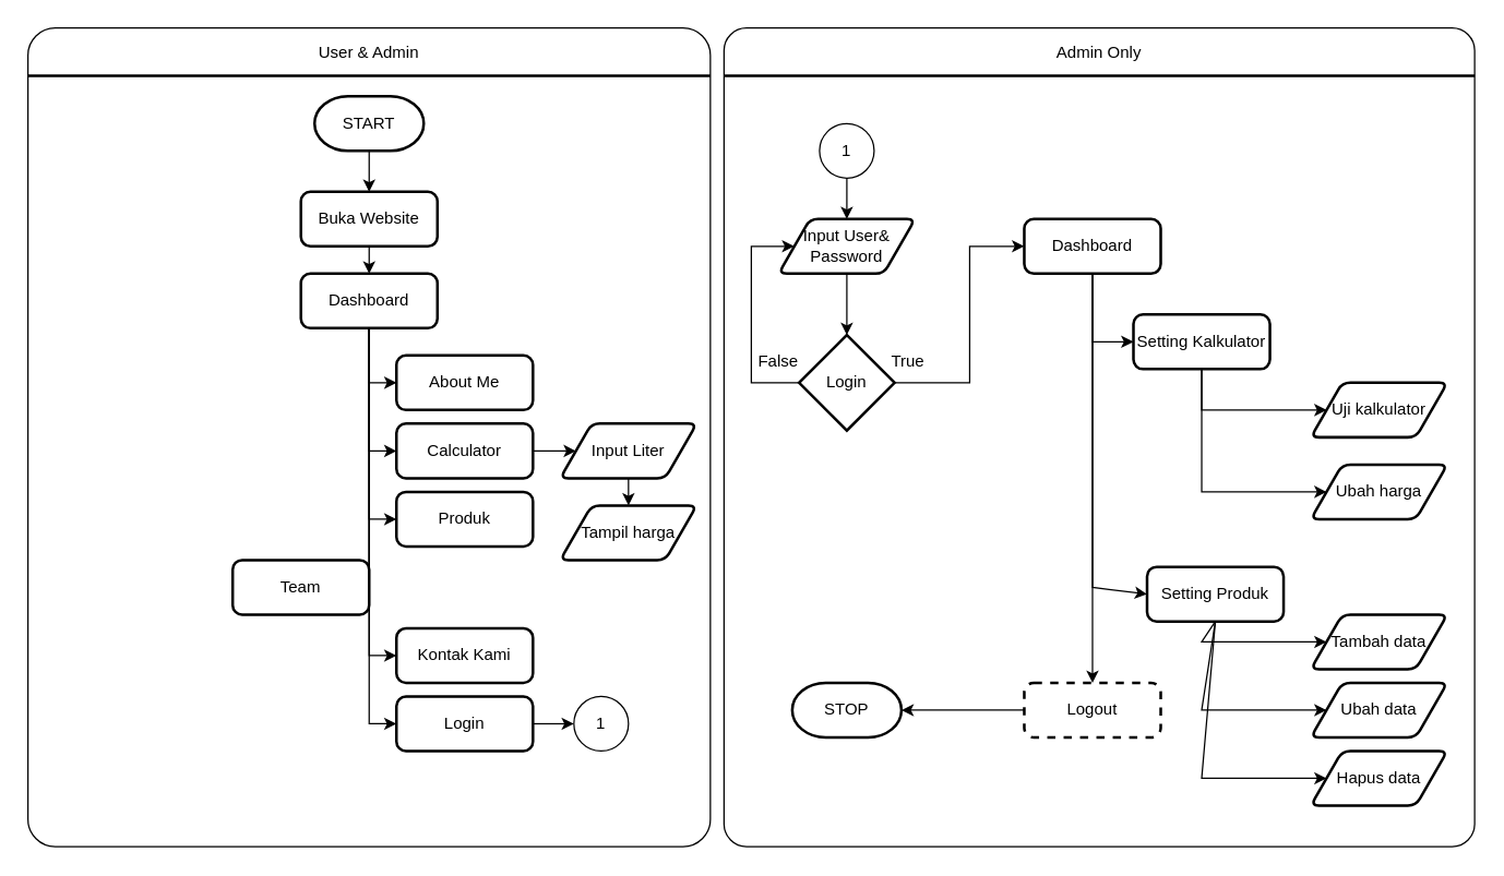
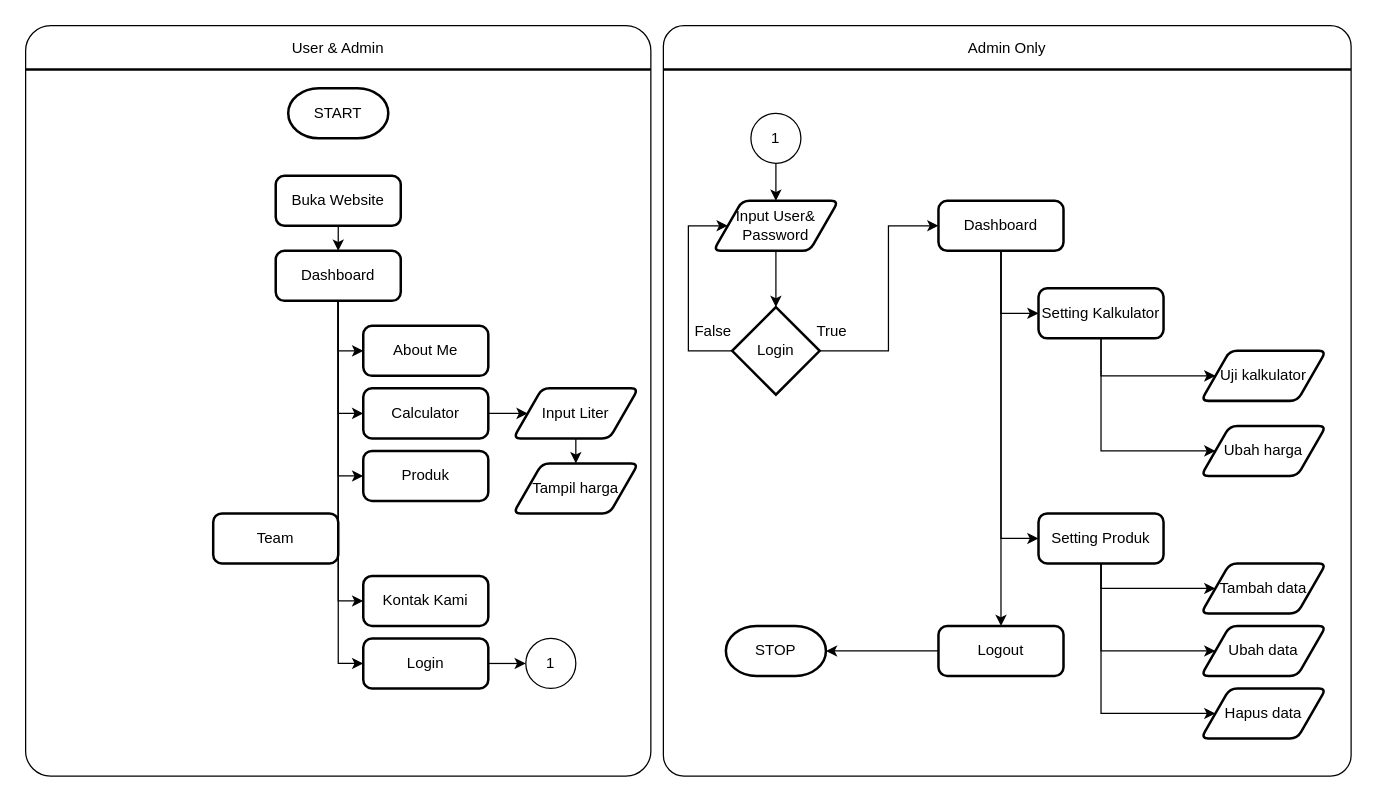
  <mxCell id="0" />
  <mxCell id="1" parent="0" />
  <mxCell id="2" value="" style="whiteSpace=wrap;html=1;fontSize=12;rounded=1;arcSize=3;" vertex="1" parent="1"><mxGeometry x="530" y="20" width="550" height="600" as="geometry" /></mxCell>
  <mxCell id="3" value="" style="whiteSpace=wrap;html=1;fontSize=12;rounded=1;arcSize=4;" vertex="1" parent="1"><mxGeometry y="20" width="500" height="600" as="geometry" x="20" /></mxCell>
  <mxCell id="4" value="" style="line;strokeWidth=2;html=1;rounded=1;fontSize=12;" vertex="1" parent="1"><mxGeometry x="530" y="50" width="550" height="10" as="geometry" /></mxCell>
  <mxCell id="5" value="" style="line;strokeWidth=2;html=1;rounded=1;fontSize=12;" vertex="1" parent="1"><mxGeometry y="50" width="500" height="10" as="geometry" x="20" /></mxCell>
  <mxCell id="6" value="User &amp;amp; Admin" style="text;html=1;strokeColor=none;fillColor=none;align=center;verticalAlign=middle;whiteSpace=wrap;rounded=0;fontSize=12;" vertex="1" parent="1"><mxGeometry x="215" y="23" width="110" height="30" as="geometry" /></mxCell>
  <mxCell id="7" value="Admin Only" style="text;html=1;strokeColor=none;fillColor=none;align=center;verticalAlign=middle;whiteSpace=wrap;rounded=0;fontSize=12;" vertex="1" parent="1"><mxGeometry x="750" y="23" width="110" height="30" as="geometry" /></mxCell>
- <mxCell id="8" style="edgeStyle=none;rounded=0;orthogonalLoop=1;jettySize=auto;html=1;fontSize=12;entryX=0.5;entryY=0;entryDx=0;entryDy=0;" edge="1" parent="1" source="9" target="11"><mxGeometry relative="1" as="geometry" /></mxCell>
  <mxCell id="9" value="START" style="strokeWidth=2;html=1;shape=mxgraph.flowchart.terminator;whiteSpace=wrap;rounded=1;fontSize=12;" vertex="1" parent="1"><mxGeometry x="230" y="70" width="80" height="40" as="geometry" /></mxCell>
  <mxCell id="10" value="" style="edgeStyle=none;rounded=0;orthogonalLoop=1;jettySize=auto;html=1;fontSize=12;entryX=0.5;entryY=0;entryDx=0;entryDy=0;" edge="1" parent="1" source="11" target="18"><mxGeometry relative="1" as="geometry" /></mxCell>
  <mxCell id="11" value="Buka Website" style="rounded=1;whiteSpace=wrap;html=1;absoluteArcSize=1;arcSize=14;strokeWidth=2;fontSize=12;" vertex="1" parent="1"><mxGeometry x="220" y="140" width="100" height="40" as="geometry" /></mxCell>
  <mxCell id="12" style="edgeStyle=none;rounded=0;orthogonalLoop=1;jettySize=auto;html=1;exitX=0.5;exitY=1;exitDx=0;exitDy=0;entryX=0;entryY=0.5;entryDx=0;entryDy=0;fontSize=12;" edge="1" parent="1" source="18" target="19"><mxGeometry relative="1" as="geometry"><Array as="points"><mxPoint x="270" y="280" /></Array></mxGeometry></mxCell>
  <mxCell id="13" style="edgeStyle=none;rounded=0;orthogonalLoop=1;jettySize=auto;html=1;entryX=0;entryY=0.5;entryDx=0;entryDy=0;fontSize=12;" edge="1" parent="1" source="18" target="21"><mxGeometry relative="1" as="geometry"><Array as="points"><mxPoint x="270" y="330" /></Array></mxGeometry></mxCell>
  <mxCell id="14" style="edgeStyle=none;rounded=0;orthogonalLoop=1;jettySize=auto;html=1;entryX=0;entryY=0.5;entryDx=0;entryDy=0;fontSize=12;" edge="1" parent="1" source="18" target="24"><mxGeometry relative="1" as="geometry"><Array as="points"><mxPoint x="270" y="380" /></Array></mxGeometry></mxCell>
  <mxCell id="15" style="edgeStyle=none;rounded=0;orthogonalLoop=1;jettySize=auto;html=1;entryX=0;entryY=0.5;entryDx=0;entryDy=0;fontSize=12;" edge="1" parent="1" source="18" target="25"><mxGeometry relative="1" as="geometry"><Array as="points"><mxPoint x="270" y="430" /></Array></mxGeometry></mxCell>
  <mxCell id="16" style="edgeStyle=none;rounded=0;orthogonalLoop=1;jettySize=auto;html=1;exitX=0.5;exitY=1;exitDx=0;exitDy=0;entryX=0;entryY=0.5;entryDx=0;entryDy=0;fontSize=12;" edge="1" parent="1" source="18" target="26"><mxGeometry relative="1" as="geometry"><Array as="points"><mxPoint x="270" y="480" /></Array></mxGeometry></mxCell>
  <mxCell id="17" style="edgeStyle=none;rounded=0;orthogonalLoop=1;jettySize=auto;html=1;entryX=0;entryY=0.5;entryDx=0;entryDy=0;fontSize=12;" edge="1" parent="1" source="18" target="23"><mxGeometry relative="1" as="geometry"><Array as="points"><mxPoint x="270" y="530" /></Array></mxGeometry></mxCell>
  <mxCell id="18" value="Dashboard" style="rounded=1;whiteSpace=wrap;html=1;absoluteArcSize=1;arcSize=14;strokeWidth=2;fontSize=12;" vertex="1" parent="1"><mxGeometry x="220" y="200" width="100" height="40" as="geometry" /></mxCell>
  <mxCell id="19" value="About Me" style="rounded=1;whiteSpace=wrap;html=1;absoluteArcSize=1;arcSize=14;strokeWidth=2;fontSize=12;" vertex="1" parent="1"><mxGeometry x="290" y="260" width="100" height="40" as="geometry" /></mxCell>
  <mxCell id="20" style="edgeStyle=none;rounded=0;orthogonalLoop=1;jettySize=auto;html=1;exitX=1;exitY=0.5;exitDx=0;exitDy=0;entryX=0;entryY=0.5;entryDx=0;entryDy=0;fontSize=12;" edge="1" parent="1" source="21" target="28"><mxGeometry relative="1" as="geometry" /></mxCell>
  <mxCell id="21" value="Calculator" style="rounded=1;whiteSpace=wrap;html=1;absoluteArcSize=1;arcSize=14;strokeWidth=2;fontSize=12;" vertex="1" parent="1"><mxGeometry x="290" y="310" width="100" height="40" as="geometry" /></mxCell>
  <mxCell id="22" style="edgeStyle=none;rounded=0;orthogonalLoop=1;jettySize=auto;html=1;fontSize=12;" edge="1" parent="1" source="23" target="30"><mxGeometry relative="1" as="geometry" /></mxCell>
  <mxCell id="23" value="Login" style="rounded=1;whiteSpace=wrap;html=1;absoluteArcSize=1;arcSize=14;strokeWidth=2;fontSize=12;" vertex="1" parent="1"><mxGeometry x="290" y="510" width="100" height="40" as="geometry" /></mxCell>
  <mxCell id="24" value="Produk" style="rounded=1;whiteSpace=wrap;html=1;absoluteArcSize=1;arcSize=14;strokeWidth=2;fontSize=12;" vertex="1" parent="1"><mxGeometry x="290" y="360" width="100" height="40" as="geometry" /></mxCell>
  <mxCell id="25" value="Team" style="rounded=1;whiteSpace=wrap;html=1;absoluteArcSize=1;arcSize=14;strokeWidth=2;fontSize=12;" vertex="1" parent="1"><mxGeometry x="170" y="410" width="100" height="40" as="geometry" /></mxCell>
  <mxCell id="26" value="Kontak Kami" style="rounded=1;whiteSpace=wrap;html=1;absoluteArcSize=1;arcSize=14;strokeWidth=2;fontSize=12;" vertex="1" parent="1"><mxGeometry x="290" y="460" width="100" height="40" as="geometry" /></mxCell>
  <mxCell id="27" style="edgeStyle=none;rounded=0;orthogonalLoop=1;jettySize=auto;html=1;exitX=0.5;exitY=1;exitDx=0;exitDy=0;entryX=0.5;entryY=0;entryDx=0;entryDy=0;fontSize=12;" edge="1" parent="1" source="28" target="29"><mxGeometry relative="1" as="geometry" /></mxCell>
  <mxCell id="28" value="Input Liter" style="shape=parallelogram;html=1;strokeWidth=2;perimeter=parallelogramPerimeter;whiteSpace=wrap;rounded=1;arcSize=12;size=0.23;fontSize=12;" vertex="1" parent="1"><mxGeometry x="410" y="310" width="100" height="40" as="geometry" /></mxCell>
  <mxCell id="29" value="Tampil harga" style="shape=parallelogram;html=1;strokeWidth=2;perimeter=parallelogramPerimeter;whiteSpace=wrap;rounded=1;arcSize=12;size=0.23;fontSize=12;" vertex="1" parent="1"><mxGeometry x="410" y="370" width="100" height="40" as="geometry" /></mxCell>
  <mxCell id="30" value="1" style="ellipse;whiteSpace=wrap;html=1;aspect=fixed;rounded=1;fontSize=12;" vertex="1" parent="1"><mxGeometry x="420" y="510" width="40" height="40" as="geometry" /></mxCell>
  <mxCell id="31" style="edgeStyle=none;rounded=0;orthogonalLoop=1;jettySize=auto;html=1;entryX=0.5;entryY=0;entryDx=0;entryDy=0;fontSize=12;" edge="1" parent="1" source="32" target="34"><mxGeometry relative="1" as="geometry" /></mxCell>
  <mxCell id="32" value="1" style="ellipse;whiteSpace=wrap;html=1;aspect=fixed;rounded=1;fontSize=12;" vertex="1" parent="1"><mxGeometry x="600" y="90" width="40" height="40" as="geometry" /></mxCell>
  <mxCell id="33" style="edgeStyle=none;rounded=0;orthogonalLoop=1;jettySize=auto;html=1;exitX=0.5;exitY=1;exitDx=0;exitDy=0;fontSize=12;" edge="1" parent="1" source="34" target="37"><mxGeometry relative="1" as="geometry" /></mxCell>
  <mxCell id="34" value="Input User&amp;amp;&lt;br&gt;Password" style="shape=parallelogram;html=1;strokeWidth=2;perimeter=parallelogramPerimeter;whiteSpace=wrap;rounded=1;arcSize=12;size=0.23;fontSize=12;" vertex="1" parent="1"><mxGeometry x="570" y="160" width="100" height="40" as="geometry" /></mxCell>
  <mxCell id="35" style="edgeStyle=none;rounded=0;orthogonalLoop=1;jettySize=auto;html=1;exitX=0;exitY=0.5;exitDx=0;exitDy=0;exitPerimeter=0;entryX=0;entryY=0.5;entryDx=0;entryDy=0;fontSize=12;" edge="1" parent="1" source="37" target="34"><mxGeometry relative="1" as="geometry"><Array as="points"><mxPoint x="550" y="280" /><mxPoint x="550" y="180" /></Array></mxGeometry></mxCell>
  <mxCell id="36" style="edgeStyle=none;rounded=0;orthogonalLoop=1;jettySize=auto;html=1;exitX=1;exitY=0.5;exitDx=0;exitDy=0;exitPerimeter=0;entryX=0;entryY=0.5;entryDx=0;entryDy=0;fontSize=12;" edge="1" parent="1" source="37" target="43"><mxGeometry relative="1" as="geometry"><Array as="points"><mxPoint x="710" y="280" /><mxPoint x="710" y="180" /></Array></mxGeometry></mxCell>
  <mxCell id="37" value="Login" style="strokeWidth=2;html=1;shape=mxgraph.flowchart.decision;whiteSpace=wrap;rounded=1;fontSize=12;" vertex="1" parent="1"><mxGeometry x="585" y="245" width="70" height="70" as="geometry" /></mxCell>
  <mxCell id="38" value="False" style="text;html=1;strokeColor=none;fillColor=none;align=center;verticalAlign=middle;whiteSpace=wrap;rounded=0;fontSize=12;" vertex="1" parent="1"><mxGeometry x="515" y="250" width="110" height="30" as="geometry" /></mxCell>
  <mxCell id="39" value="True" style="text;html=1;strokeColor=none;fillColor=none;align=center;verticalAlign=middle;whiteSpace=wrap;rounded=0;fontSize=12;" vertex="1" parent="1"><mxGeometry x="610" y="250" width="110" height="30" as="geometry" /></mxCell>
  <mxCell id="40" style="edgeStyle=none;rounded=0;orthogonalLoop=1;jettySize=auto;html=1;exitX=0.5;exitY=1;exitDx=0;exitDy=0;entryX=0;entryY=0.5;entryDx=0;entryDy=0;fontSize=12;" edge="1" parent="1" source="43" target="46"><mxGeometry relative="1" as="geometry"><mxPoint x="820" y="200" as="sourcePoint" /><Array as="points"><mxPoint x="800" y="250" /></Array></mxGeometry></mxCell>
  <mxCell id="41" style="edgeStyle=none;rounded=0;orthogonalLoop=1;jettySize=auto;html=1;exitX=0.5;exitY=1;exitDx=0;exitDy=0;entryX=0;entryY=0.5;entryDx=0;entryDy=0;fontSize=12;" edge="1" parent="1" source="43" target="50"><mxGeometry relative="1" as="geometry"><Array as="points"><mxPoint x="800" y="430" /></Array></mxGeometry></mxCell>
  <mxCell id="42" style="edgeStyle=none;rounded=0;orthogonalLoop=1;jettySize=auto;html=1;exitX=0.5;exitY=1;exitDx=0;exitDy=0;entryX=0.5;entryY=0;entryDx=0;entryDy=0;fontSize=12;" edge="1" parent="1" source="43" target="57"><mxGeometry relative="1" as="geometry" /></mxCell>
  <mxCell id="43" value="Dashboard" style="rounded=1;whiteSpace=wrap;html=1;absoluteArcSize=1;arcSize=14;strokeWidth=2;fontSize=12;" vertex="1" parent="1"><mxGeometry x="750" y="160" width="100" height="40" as="geometry" /></mxCell>
  <mxCell id="44" style="edgeStyle=none;rounded=0;orthogonalLoop=1;jettySize=auto;html=1;entryX=0;entryY=0.5;entryDx=0;entryDy=0;fontSize=12;" edge="1" parent="1" source="46" target="51"><mxGeometry relative="1" as="geometry"><Array as="points"><mxPoint x="880" y="300" /></Array></mxGeometry></mxCell>
  <mxCell id="45" style="edgeStyle=none;rounded=0;orthogonalLoop=1;jettySize=auto;html=1;entryX=0;entryY=0.5;entryDx=0;entryDy=0;fontSize=12;" edge="1" parent="1" source="46" target="52"><mxGeometry relative="1" as="geometry"><Array as="points"><mxPoint x="880" y="360" /></Array></mxGeometry></mxCell>
  <mxCell id="46" value="Setting Kalkulator" style="rounded=1;whiteSpace=wrap;html=1;absoluteArcSize=1;arcSize=14;strokeWidth=2;fontSize=12;" vertex="1" parent="1"><mxGeometry x="830" y="230" width="100" height="40" as="geometry" /></mxCell>
  <mxCell id="47" style="edgeStyle=none;rounded=0;orthogonalLoop=1;jettySize=auto;html=1;exitX=0.5;exitY=1;exitDx=0;exitDy=0;entryX=0;entryY=0.5;entryDx=0;entryDy=0;fontSize=12;" edge="1" parent="1" source="50" target="53"><mxGeometry relative="1" as="geometry"><Array as="points"><mxPoint x="880" y="470" /></Array></mxGeometry></mxCell>
  <mxCell id="48" style="edgeStyle=none;rounded=0;orthogonalLoop=1;jettySize=auto;html=1;exitX=0.5;exitY=1;exitDx=0;exitDy=0;entryX=0;entryY=0.5;entryDx=0;entryDy=0;fontSize=12;" edge="1" parent="1" source="50" target="54"><mxGeometry relative="1" as="geometry"><Array as="points"><mxPoint x="880" y="520" /></Array></mxGeometry></mxCell>
  <mxCell id="49" style="edgeStyle=none;rounded=0;orthogonalLoop=1;jettySize=auto;html=1;exitX=0.5;exitY=1;exitDx=0;exitDy=0;entryX=0;entryY=0.5;entryDx=0;entryDy=0;fontSize=12;" edge="1" parent="1" source="50" target="55"><mxGeometry relative="1" as="geometry"><Array as="points"><mxPoint x="880" y="570" /></Array></mxGeometry></mxCell>
- <mxCell id="50" value="Setting Produk" style="rounded=1;whiteSpace=wrap;html=1;absoluteArcSize=1;arcSize=14;strokeWidth=2;fontSize=12;" vertex="1" parent="1"><mxGeometry x="840" y="415" width="100" height="40" as="geometry" /></mxCell>
+ <mxCell id="50" value="Setting Produk" style="rounded=1;whiteSpace=wrap;html=1;absoluteArcSize=1;arcSize=14;strokeWidth=2;fontSize=12;" vertex="1" parent="1"><mxGeometry x="830" y="410" width="100" height="40" as="geometry" /></mxCell>
  <mxCell id="51" value="Uji kalkulator" style="shape=parallelogram;html=1;strokeWidth=2;perimeter=parallelogramPerimeter;whiteSpace=wrap;rounded=1;arcSize=12;size=0.23;fontSize=12;" vertex="1" parent="1"><mxGeometry x="960" y="280" width="100" height="40" as="geometry" /></mxCell>
  <mxCell id="52" value="Ubah harga" style="shape=parallelogram;html=1;strokeWidth=2;perimeter=parallelogramPerimeter;whiteSpace=wrap;rounded=1;arcSize=12;size=0.23;fontSize=12;" vertex="1" parent="1"><mxGeometry x="960" y="340" width="100" height="40" as="geometry" /></mxCell>
  <mxCell id="53" value="Tambah data" style="shape=parallelogram;html=1;strokeWidth=2;perimeter=parallelogramPerimeter;whiteSpace=wrap;rounded=1;arcSize=12;size=0.23;fontSize=12;" vertex="1" parent="1"><mxGeometry x="960" y="450" width="100" height="40" as="geometry" /></mxCell>
  <mxCell id="54" value="Ubah data" style="shape=parallelogram;html=1;strokeWidth=2;perimeter=parallelogramPerimeter;whiteSpace=wrap;rounded=1;arcSize=12;size=0.23;fontSize=12;" vertex="1" parent="1"><mxGeometry x="960" y="500" width="100" height="40" as="geometry" /></mxCell>
  <mxCell id="55" value="Hapus data" style="shape=parallelogram;html=1;strokeWidth=2;perimeter=parallelogramPerimeter;whiteSpace=wrap;rounded=1;arcSize=12;size=0.23;fontSize=12;" vertex="1" parent="1"><mxGeometry x="960" y="550" width="100" height="40" as="geometry" /></mxCell>
  <mxCell id="56" style="edgeStyle=none;rounded=0;orthogonalLoop=1;jettySize=auto;html=1;exitX=0;exitY=0.5;exitDx=0;exitDy=0;fontSize=12;" edge="1" parent="1" source="57" target="58"><mxGeometry relative="1" as="geometry" /></mxCell>
- <mxCell id="57" value="Logout" style="rounded=1;whiteSpace=wrap;html=1;absoluteArcSize=1;arcSize=14;strokeWidth=2;fontSize=12;dashed=1;" vertex="1" parent="1"><mxGeometry x="750" y="500" width="100" height="40" as="geometry" /></mxCell>
+ <mxCell id="57" value="Logout" style="rounded=1;whiteSpace=wrap;html=1;absoluteArcSize=1;arcSize=14;strokeWidth=2;fontSize=12;" vertex="1" parent="1"><mxGeometry x="750" y="500" width="100" height="40" as="geometry" /></mxCell>
  <mxCell id="58" value="STOP" style="strokeWidth=2;html=1;shape=mxgraph.flowchart.terminator;whiteSpace=wrap;rounded=1;fontSize=12;" vertex="1" parent="1"><mxGeometry x="580" y="500" width="80" height="40" as="geometry" /></mxCell>
